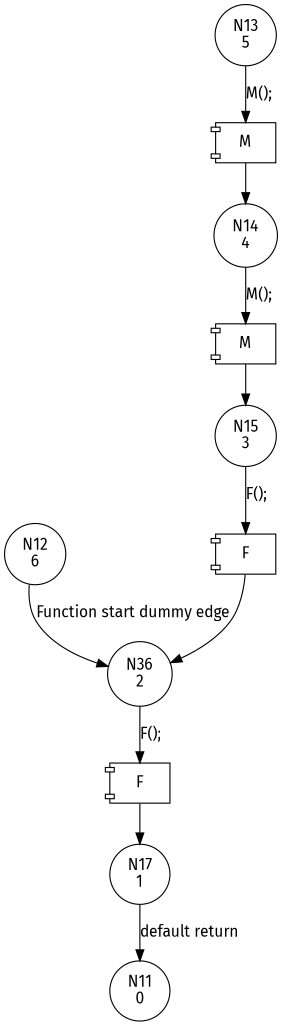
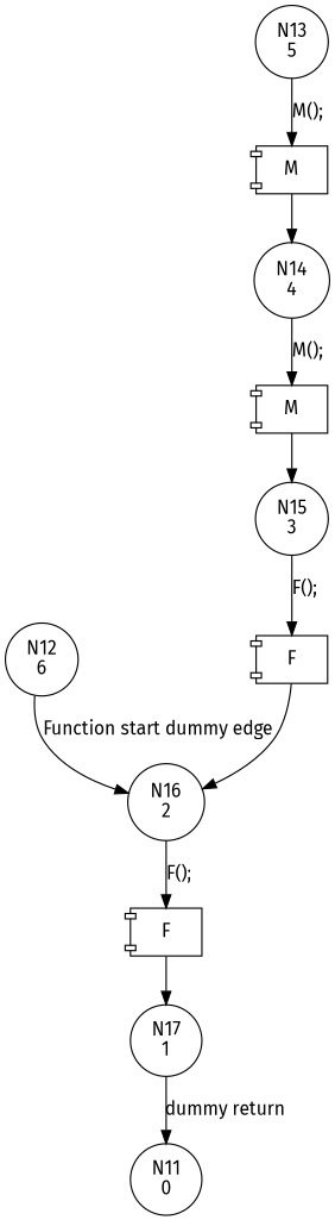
  digraph {
    fontname="Fira Sans"
    node [fontname="Fira Sans" shape=circle]
    edge [fontname="Fira Sans"]
    n1 [label="N12\n6"]
-   n2 [label="N36\n2"]
+   n2 [label="N16\n2"]
    n3 [label="N13\n5"]
    n4 [label=M shape=component]
    n5 [label="N14\n4"]
    n6 [label=M shape=component]
    n7 [label="N15\n3"]
    n8 [label=F shape=component]
    n9 [label=F shape=component]
    n10 [label="N17\n1"]
    n11 [label="N11\n0"]
    n1 -> n2 [label="Function start dummy edge"]
    n2 -> n9 [label="F();"]
    n3 -> n4 [label="M();"]
    n4 -> n5
    n5 -> n6 [label="M();"]
    n6 -> n7
    n7 -> n8 [label="F();"]
    n8 -> n2
    n9 -> n10
-   n10 -> n11 [label="default return"]
+   n10 -> n11 [label="dummy return"]
  }
